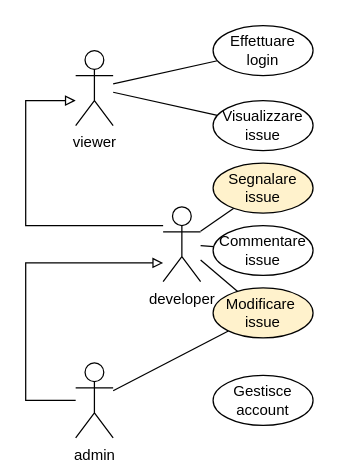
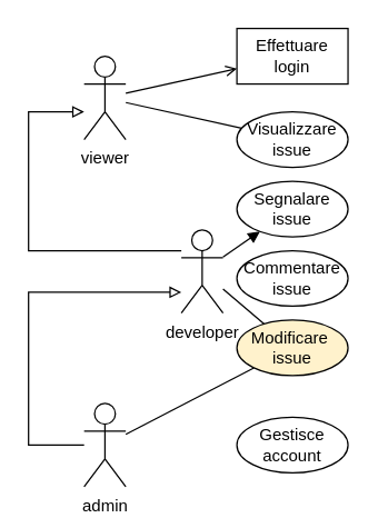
  <mxCell id="0" />
  <mxCell id="1" parent="0" />
- <mxCell id="2" style="rounded=0;orthogonalLoop=1;jettySize=auto;html=1;endArrow=none;startFill=0;" parent="1" source="12" target="13" edge="1"><mxGeometry relative="1" as="geometry"><mxPoint x="90" y="197.931" as="sourcePoint" /></mxGeometry></mxCell>
- <mxCell id="3" style="rounded=0;orthogonalLoop=1;jettySize=auto;html=1;endArrow=none;startFill=0;" parent="1" source="12" target="16" edge="1"><mxGeometry relative="1" as="geometry"><mxPoint x="90" y="203.103" as="sourcePoint" /></mxGeometry></mxCell>
+ <mxCell id="2" style="rounded=0;orthogonalLoop=1;jettySize=auto;html=1;endArrow=block;startFill=0;" parent="1" source="12" target="13" edge="1"><mxGeometry relative="1" as="geometry"><mxPoint x="90" y="197.931" as="sourcePoint" /></mxGeometry></mxCell>
  <mxCell id="4" style="edgeStyle=orthogonalEdgeStyle;rounded=0;orthogonalLoop=1;jettySize=auto;html=1;endArrow=block;endFill=0;" parent="1" source="6" target="12" edge="1"><mxGeometry relative="1" as="geometry"><Array as="points"><mxPoint x="20" y="320" /><mxPoint x="20" y="210" /></Array></mxGeometry></mxCell>
  <mxCell id="5" style="rounded=0;orthogonalLoop=1;jettySize=auto;html=1;endArrow=none;startFill=0;" parent="1" source="6" target="18" edge="1"><mxGeometry relative="1" as="geometry" /></mxCell>
  <mxCell id="6" value="admin" style="shape=umlActor;verticalLabelPosition=bottom;verticalAlign=top;html=1;outlineConnect=0;" parent="1" vertex="1"><mxGeometry x="60" y="290" width="30" height="60" as="geometry" /></mxCell>
  <mxCell id="7" style="rounded=0;orthogonalLoop=1;jettySize=auto;html=1;endArrow=none;startFill=0;" parent="1" source="9" target="15" edge="1"><mxGeometry relative="1" as="geometry" /></mxCell>
- <mxCell id="8" style="rounded=0;orthogonalLoop=1;jettySize=auto;html=1;endArrow=none;startFill=0;" parent="1" source="9" target="14" edge="1"><mxGeometry relative="1" as="geometry" /></mxCell>
+ <mxCell id="8" style="rounded=0;orthogonalLoop=1;jettySize=auto;html=1;endArrow=open;startFill=0;" parent="1" source="9" target="14" edge="1"><mxGeometry relative="1" as="geometry" /></mxCell>
  <mxCell id="9" value="viewer" style="shape=umlActor;verticalLabelPosition=bottom;verticalAlign=top;html=1;outlineConnect=0;" parent="1" vertex="1"><mxGeometry x="60" y="40" width="30" height="60" as="geometry" /></mxCell>
  <mxCell id="10" style="edgeStyle=orthogonalEdgeStyle;rounded=0;orthogonalLoop=1;jettySize=auto;html=1;endArrow=block;endFill=0;" parent="1" source="12" target="9" edge="1"><mxGeometry relative="1" as="geometry"><Array as="points"><mxPoint x="20" y="180" /><mxPoint x="20" y="80" /></Array></mxGeometry></mxCell>
  <mxCell id="11" style="rounded=0;orthogonalLoop=1;jettySize=auto;html=1;endArrow=none;startFill=0;" parent="1" source="12" target="18" edge="1"><mxGeometry relative="1" as="geometry" /></mxCell>
  <mxCell id="12" value="developer" style="shape=umlActor;verticalLabelPosition=bottom;verticalAlign=top;html=1;outlineConnect=0;" parent="1" vertex="1"><mxGeometry x="130" y="165" width="30" height="60" as="geometry" /></mxCell>
- <mxCell id="13" value="Segnalare issue" style="ellipse;whiteSpace=wrap;html=1;fillColor=#fff2cc;" parent="1" vertex="1"><mxGeometry x="170" y="130" width="80" height="40" as="geometry" /></mxCell>
- <mxCell id="14" value="Effettuare login" style="ellipse;whiteSpace=wrap;html=1;" parent="1" vertex="1"><mxGeometry x="170" y="20" width="80" height="40" as="geometry" /></mxCell>
+ <mxCell id="13" value="Segnalare issue" style="ellipse;whiteSpace=wrap;html=1;" parent="1" vertex="1"><mxGeometry x="170" y="130" width="80" height="40" as="geometry" /></mxCell>
+ <mxCell id="14" value="Effettuare login" style="whiteSpace=wrap;html=1;rounded=0;" parent="1" vertex="1"><mxGeometry x="170" y="20" width="80" height="40" as="geometry" /></mxCell>
  <mxCell id="15" value="Visualizzare issue" style="ellipse;whiteSpace=wrap;html=1;" parent="1" vertex="1"><mxGeometry x="170" y="80" width="80" height="40" as="geometry" /></mxCell>
  <mxCell id="16" value="Commentare issue" style="ellipse;whiteSpace=wrap;html=1;" parent="1" vertex="1"><mxGeometry x="170" y="180" width="80" height="40" as="geometry" /></mxCell>
  <mxCell id="17" value="Gestisce account" style="ellipse;whiteSpace=wrap;html=1;" parent="1" vertex="1"><mxGeometry x="170" y="300" width="80" height="40" as="geometry" /></mxCell>
  <mxCell id="18" value="Modificare&amp;nbsp;&lt;div&gt;&lt;span style=&quot;background-color: transparent; color: light-dark(rgb(0, 0, 0), rgb(255, 255, 255));&quot;&gt;issue&lt;/span&gt;&lt;/div&gt;" style="ellipse;whiteSpace=wrap;html=1;fillColor=#fff2cc;" parent="1" vertex="1"><mxGeometry x="170" y="230" width="80" height="40" as="geometry" /></mxCell>
